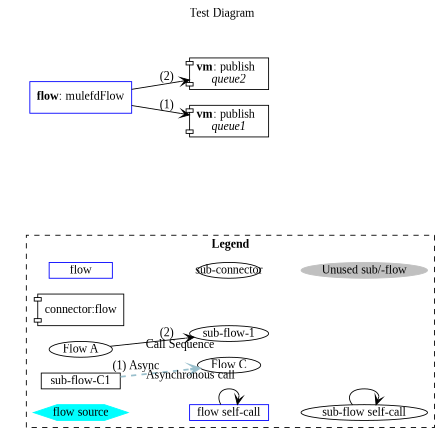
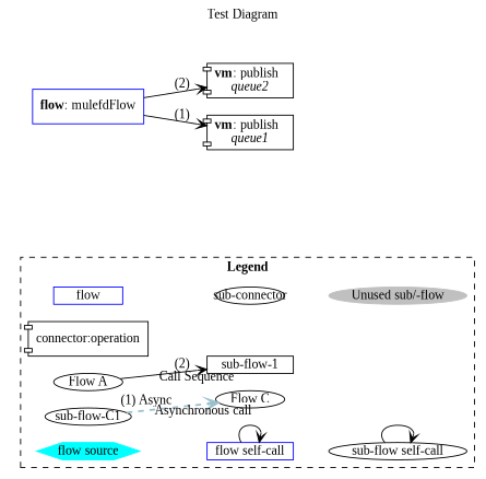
  digraph {
    fontname="Liberation Serif"
    label=<Test Diagram<br/>>
    labelloc=t
    rankdir=LR
    splines=spline
    node [fixedsize=true fontname="Liberation Serif"]
    edge [arrowhead=vee dir=forward fontname="Liberation Serif" style=invis]
    flow [color=blue height=0.25 shape=rectangle width=1.0]
    n2 [color=black height=0.25 label="sub-connector" shape=ellipse width=1.0]
    "Unused sub/-flow" [color=gray height=0.25 style=filled width=2.0]
-   "connector:operation" [shape=component label="connector:flow" fixedsize=""]
+   "connector:operation" [shape=component fixedsize=""]
    "Flow A" [height=0.25 width=1.0]
-   "sub-flow-1" [height=0.25 width=1.25]
+   "sub-flow-1" [height=0.25 width=1.25 shape=box]
    "Flow C" [height=0.25 width=1.0]
-   "sub-flow-C1" [height=0.25 width=1.25 shape=box]
+   "sub-flow-C1" [height=0.25 width=1.25]
    "flow source" [color=cyan height=0.25 shape=hexagon sourceNode=true style=filled width=1.5]
    "flow self-call" [color=blue height=0.25 shape=rectangle width=1.25]
    "sub-flow self-call" [color=black height=0.25 shape=ellipse width=2.0]
    "" [height=1.0 shape=none width=2.0 fixedsize=""]
    n13 [color=blue label=<<b>flow</b>: mulefdFlow> shape=rectangle fixedsize=""]
    n14 [label=<<b>vm</b>: publish  <br/><i>queue1</i>> shape=component fixedsize=""]
    n15 [label=<<b>vm</b>: publish  <br/><i>queue2</i>> shape=component fixedsize=""]
    subgraph cluster_1 {
      label=<<b>Legend</b>>
      style=dashed
      flow
      n2
      "Unused sub/-flow"
      "connector:operation"
      "Flow A"
      "sub-flow-1"
      "Flow C"
      "sub-flow-C1"
      "flow source"
      "flow self-call"
      "sub-flow self-call"
    }
    subgraph cluster_2 {
      label=""
      style=invis
      ""
    }
    subgraph cluster_3 {
      label=<Application graph<br/>>
      style=invis
      n13
      n14
      n15
    }
    flow -> n2
    n2 -> "Unused sub/-flow"
    "Flow A" -> "sub-flow-1" [label="(2)" labelangle=-5.0 labeldistance=8.0 style=solid taillabel="Call Sequence\n"]
    "sub-flow-C1" -> "Flow C" [color=lightblue3 labelangle=-5.0 labeldistance=8.0 style="dashed,bold" taillabel="Asynchronous call\n" xlabel="(1) Async"]
    "flow source" -> "flow self-call"
    "flow self-call" -> "flow self-call" [style=""]
    "flow self-call" -> "sub-flow self-call"
    "sub-flow self-call" -> "sub-flow self-call" [style=""]
    n13 -> n14 [label="(1)" style=solid]
    n13 -> n15 [label="(2)" style=solid]
  }
